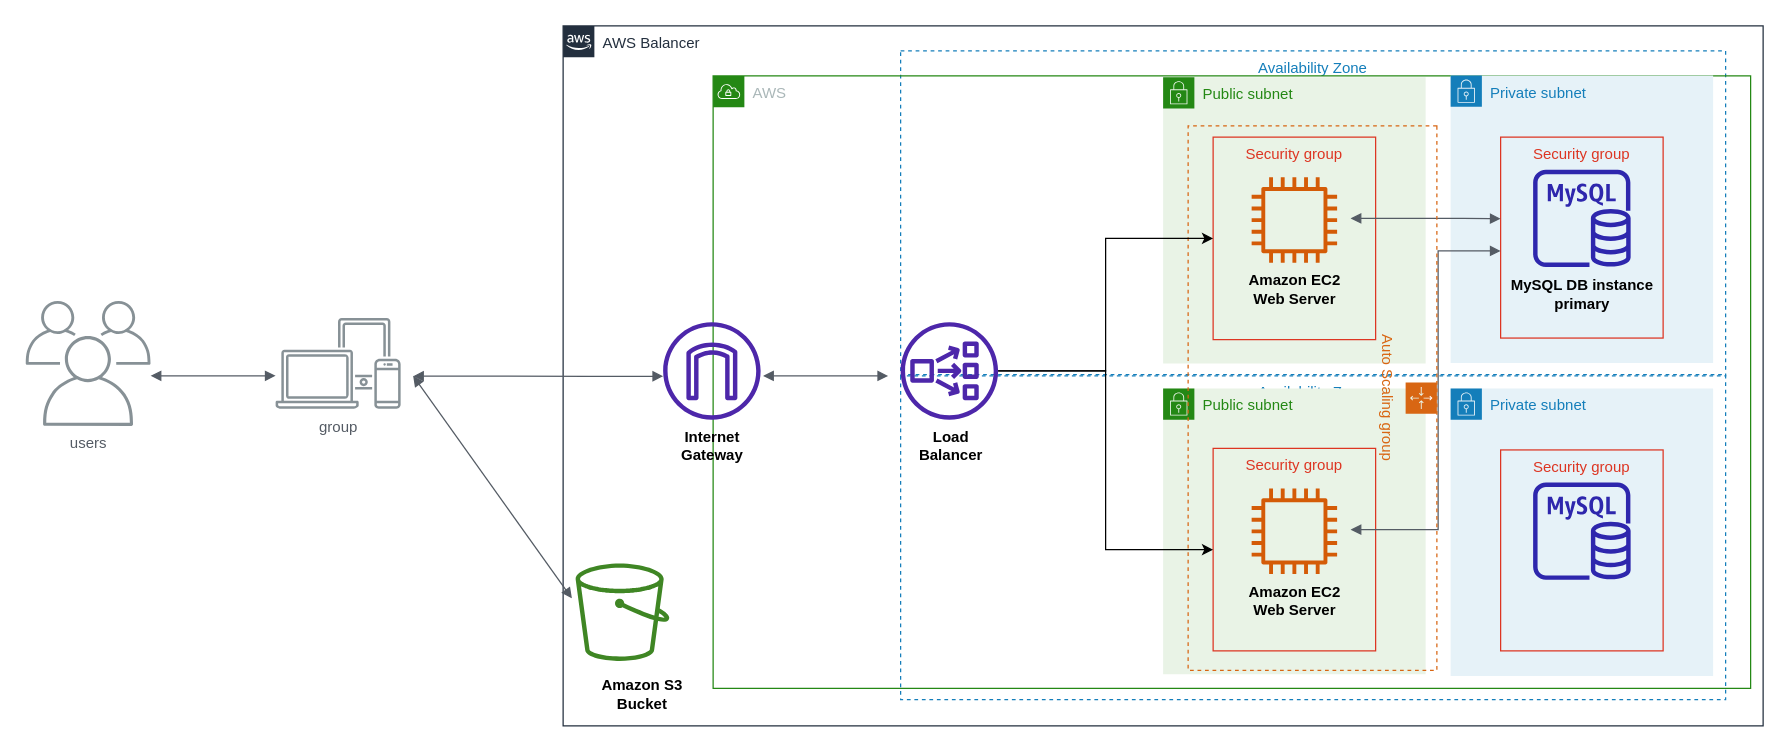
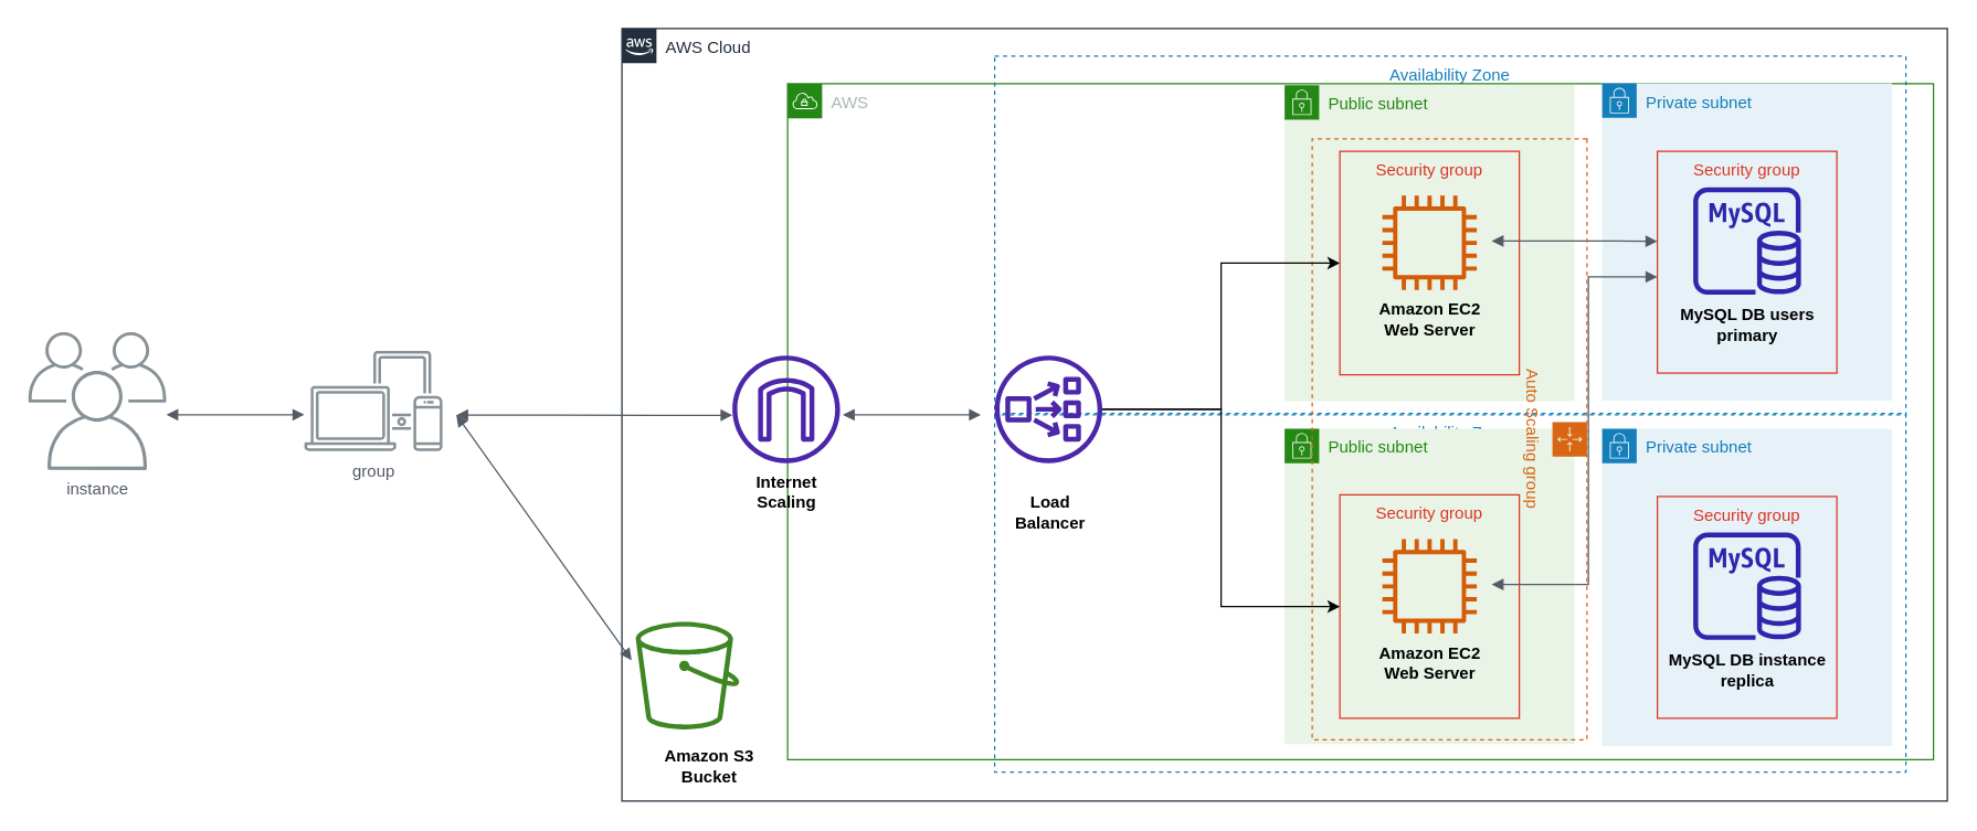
  <mxCell id="0" />
  <mxCell id="1" parent="0" />
- <mxCell id="2" value="AWS Balancer" style="points=[[0,0],[0.25,0],[0.5,0],[0.75,0],[1,0],[1,0.25],[1,0.5],[1,0.75],[1,1],[0.75,1],[0.5,1],[0.25,1],[0,1],[0,0.75],[0,0.5],[0,0.25]];outlineConnect=0;gradientColor=none;html=1;whiteSpace=wrap;fontSize=12;fontStyle=0;container=1;pointerEvents=0;collapsible=0;recursiveResize=0;shape=mxgraph.aws4.group;grIcon=mxgraph.aws4.group_aws_cloud_alt;strokeColor=#232F3E;fillColor=none;verticalAlign=top;align=left;spacingLeft=30;fontColor=#232F3E;dashed=0;" vertex="1" parent="1"><mxGeometry x="450" y="20" width="960" height="560" as="geometry" /></mxCell>
+ <mxCell id="2" value="AWS Cloud" style="points=[[0,0],[0.25,0],[0.5,0],[0.75,0],[1,0],[1,0.25],[1,0.5],[1,0.75],[1,1],[0.75,1],[0.5,1],[0.25,1],[0,1],[0,0.75],[0,0.5],[0,0.25]];outlineConnect=0;gradientColor=none;html=1;whiteSpace=wrap;fontSize=12;fontStyle=0;container=1;pointerEvents=0;collapsible=0;recursiveResize=0;shape=mxgraph.aws4.group;grIcon=mxgraph.aws4.group_aws_cloud_alt;strokeColor=#232F3E;fillColor=none;verticalAlign=top;align=left;spacingLeft=30;fontColor=#232F3E;dashed=0;" vertex="1" parent="1"><mxGeometry x="450" y="20" width="960" height="560" as="geometry" /></mxCell>
  <mxCell id="3" value="Availability Zone" style="fillColor=none;strokeColor=#147EBA;dashed=1;verticalAlign=top;fontStyle=0;fontColor=#147EBA;" vertex="1" parent="2"><mxGeometry x="270" y="20" width="660" height="260" as="geometry" /></mxCell>
  <mxCell id="4" value="Availability Zone" style="fillColor=none;strokeColor=#147EBA;dashed=1;verticalAlign=top;fontStyle=0;fontColor=#147EBA;" vertex="1" parent="2"><mxGeometry x="270" y="279" width="660" height="260" as="geometry" /></mxCell>
  <mxCell id="5" value="" style="sketch=0;outlineConnect=0;fontColor=#232F3E;gradientColor=none;fillColor=#3F8624;strokeColor=none;dashed=0;verticalLabelPosition=bottom;verticalAlign=top;align=center;html=1;fontSize=12;fontStyle=0;aspect=fixed;pointerEvents=1;shape=mxgraph.aws4.bucket;" vertex="1" parent="2"><mxGeometry x="10" y="430" width="75" height="78" as="geometry" /></mxCell>
  <mxCell id="6" value="&lt;b&gt;Amazon S3 &lt;br&gt;Bucket&lt;/b&gt;" style="text;html=1;resizable=0;autosize=1;align=center;verticalAlign=middle;points=[];fillColor=none;strokeColor=none;rounded=0;" vertex="1" parent="2"><mxGeometry x="22.5" y="520" width="80" height="30" as="geometry" /></mxCell>
- <mxCell id="7" value="users" style="sketch=0;outlineConnect=0;gradientColor=none;fontColor=#545B64;strokeColor=none;fillColor=#879196;dashed=0;verticalLabelPosition=bottom;verticalAlign=top;align=center;html=1;fontSize=12;fontStyle=0;aspect=fixed;shape=mxgraph.aws4.illustration_users;pointerEvents=1" vertex="1" parent="1"><mxGeometry x="20" y="240" width="100" height="100" as="geometry" /></mxCell>
+ <mxCell id="7" value="instance" style="sketch=0;outlineConnect=0;gradientColor=none;fontColor=#545B64;strokeColor=none;fillColor=#879196;dashed=0;verticalLabelPosition=bottom;verticalAlign=top;align=center;html=1;fontSize=12;fontStyle=0;aspect=fixed;shape=mxgraph.aws4.illustration_users;pointerEvents=1" vertex="1" parent="1"><mxGeometry x="20" y="240" width="100" height="100" as="geometry" /></mxCell>
  <mxCell id="8" value="group" style="sketch=0;outlineConnect=0;gradientColor=none;fontColor=#545B64;strokeColor=none;fillColor=#879196;dashed=0;verticalLabelPosition=bottom;verticalAlign=top;align=center;html=1;fontSize=12;fontStyle=0;aspect=fixed;shape=mxgraph.aws4.illustration_devices;pointerEvents=1" vertex="1" parent="1"><mxGeometry x="220" y="253.5" width="100" height="73" as="geometry" /></mxCell>
  <mxCell id="9" value="AWS" style="points=[[0,0],[0.25,0],[0.5,0],[0.75,0],[1,0],[1,0.25],[1,0.5],[1,0.75],[1,1],[0.75,1],[0.5,1],[0.25,1],[0,1],[0,0.75],[0,0.5],[0,0.25]];outlineConnect=0;gradientColor=none;html=1;whiteSpace=wrap;fontSize=12;fontStyle=0;container=1;pointerEvents=0;collapsible=0;recursiveResize=0;shape=mxgraph.aws4.group;grIcon=mxgraph.aws4.group_vpc;strokeColor=#248814;fillColor=none;verticalAlign=top;align=left;spacingLeft=30;fontColor=#AAB7B8;dashed=0;" vertex="1" parent="1"><mxGeometry x="570" y="60" width="830" height="490" as="geometry" /></mxCell>
  <mxCell id="10" value="Private subnet" style="points=[[0,0],[0.25,0],[0.5,0],[0.75,0],[1,0],[1,0.25],[1,0.5],[1,0.75],[1,1],[0.75,1],[0.5,1],[0.25,1],[0,1],[0,0.75],[0,0.5],[0,0.25]];outlineConnect=0;gradientColor=none;html=1;whiteSpace=wrap;fontSize=12;fontStyle=0;container=1;pointerEvents=0;collapsible=0;recursiveResize=0;shape=mxgraph.aws4.group;grIcon=mxgraph.aws4.group_security_group;grStroke=0;strokeColor=#147EBA;fillColor=#E6F2F8;verticalAlign=top;align=left;spacingLeft=30;fontColor=#147EBA;dashed=0;" vertex="1" parent="9"><mxGeometry x="590" y="-0.25" width="210" height="230" as="geometry" /></mxCell>
  <mxCell id="11" value="" style="sketch=0;outlineConnect=0;fontColor=#232F3E;gradientColor=none;fillColor=#2E27AD;strokeColor=none;dashed=0;verticalLabelPosition=bottom;verticalAlign=top;align=center;html=1;fontSize=12;fontStyle=0;aspect=fixed;pointerEvents=1;shape=mxgraph.aws4.rds_mysql_instance;" vertex="1" parent="10"><mxGeometry x="66" y="75.25" width="78" height="78" as="geometry" /></mxCell>
  <mxCell id="12" value="Security group" style="fillColor=none;strokeColor=#DD3522;verticalAlign=top;fontStyle=0;fontColor=#DD3522;" vertex="1" parent="10"><mxGeometry x="40" y="49.25" width="130" height="160.75" as="geometry" /></mxCell>
- <mxCell id="13" value="&lt;b&gt;MySQL DB instance&lt;br&gt;primary&lt;br&gt;&lt;/b&gt;" style="text;html=1;resizable=0;autosize=1;align=center;verticalAlign=middle;points=[];fillColor=none;strokeColor=none;rounded=0;" vertex="1" parent="10"><mxGeometry x="40" y="160" width="130" height="30" as="geometry" /></mxCell>
+ <mxCell id="13" value="&lt;b&gt;MySQL DB users&lt;br&gt;primary&lt;br&gt;&lt;/b&gt;" style="text;html=1;resizable=0;autosize=1;align=center;verticalAlign=middle;points=[];fillColor=none;strokeColor=none;rounded=0;" vertex="1" parent="10"><mxGeometry x="40" y="160" width="130" height="30" as="geometry" /></mxCell>
  <mxCell id="14" value="Public subnet" style="points=[[0,0],[0.25,0],[0.5,0],[0.75,0],[1,0],[1,0.25],[1,0.5],[1,0.75],[1,1],[0.75,1],[0.5,1],[0.25,1],[0,1],[0,0.75],[0,0.5],[0,0.25]];outlineConnect=0;gradientColor=none;html=1;whiteSpace=wrap;fontSize=12;fontStyle=0;container=1;pointerEvents=0;collapsible=0;recursiveResize=0;shape=mxgraph.aws4.group;grIcon=mxgraph.aws4.group_security_group;grStroke=0;strokeColor=#248814;fillColor=#E9F3E6;verticalAlign=top;align=left;spacingLeft=30;fontColor=#248814;dashed=0;" vertex="1" parent="9"><mxGeometry x="360" y="250" width="210" height="228.75" as="geometry" /></mxCell>
  <mxCell id="15" value="Security group" style="fillColor=none;strokeColor=#DD3522;verticalAlign=top;fontStyle=0;fontColor=#DD3522;" vertex="1" parent="14"><mxGeometry x="40" y="48" width="130" height="162" as="geometry" /></mxCell>
  <mxCell id="16" value="" style="sketch=0;outlineConnect=0;fontColor=#232F3E;gradientColor=none;fillColor=#D45B07;strokeColor=none;dashed=0;verticalLabelPosition=bottom;verticalAlign=top;align=center;html=1;fontSize=12;fontStyle=0;aspect=fixed;pointerEvents=1;shape=mxgraph.aws4.instance2;" vertex="1" parent="14"><mxGeometry x="70.81" y="80.19" width="68.38" height="68.38" as="geometry" /></mxCell>
  <mxCell id="17" value="&lt;b&gt;Amazon EC2&lt;br&gt;&lt;/b&gt;&lt;b&gt;Web Server&lt;/b&gt;&lt;b&gt;&lt;br&gt;&lt;/b&gt;" style="text;html=1;resizable=0;autosize=1;align=center;verticalAlign=middle;points=[];fillColor=none;strokeColor=none;rounded=0;" vertex="1" parent="14"><mxGeometry x="60" y="155" width="90" height="30" as="geometry" /></mxCell>
  <mxCell id="18" value="" style="edgeStyle=orthogonalEdgeStyle;html=1;endArrow=block;elbow=vertical;startArrow=block;startFill=1;endFill=1;strokeColor=#545B64;rounded=0;" edge="1" parent="14"><mxGeometry width="100" relative="1" as="geometry"><mxPoint x="150" y="113" as="sourcePoint" /><mxPoint x="270" y="-110" as="targetPoint" /><Array as="points"><mxPoint x="220" y="113" /><mxPoint x="220" y="-110" /></Array></mxGeometry></mxCell>
  <mxCell id="19" value="Private subnet" style="points=[[0,0],[0.25,0],[0.5,0],[0.75,0],[1,0],[1,0.25],[1,0.5],[1,0.75],[1,1],[0.75,1],[0.5,1],[0.25,1],[0,1],[0,0.75],[0,0.5],[0,0.25]];outlineConnect=0;gradientColor=none;html=1;whiteSpace=wrap;fontSize=12;fontStyle=0;container=1;pointerEvents=0;collapsible=0;recursiveResize=0;shape=mxgraph.aws4.group;grIcon=mxgraph.aws4.group_security_group;grStroke=0;strokeColor=#147EBA;fillColor=#E6F2F8;verticalAlign=top;align=left;spacingLeft=30;fontColor=#147EBA;dashed=0;" vertex="1" parent="9"><mxGeometry x="590" y="250" width="210" height="230" as="geometry" /></mxCell>
  <mxCell id="20" value="" style="sketch=0;outlineConnect=0;fontColor=#232F3E;gradientColor=none;fillColor=#2E27AD;strokeColor=none;dashed=0;verticalLabelPosition=bottom;verticalAlign=top;align=center;html=1;fontSize=12;fontStyle=0;aspect=fixed;pointerEvents=1;shape=mxgraph.aws4.rds_mysql_instance;" vertex="1" parent="19"><mxGeometry x="66" y="75.25" width="78" height="78" as="geometry" /></mxCell>
  <mxCell id="21" value="Security group" style="fillColor=none;strokeColor=#DD3522;verticalAlign=top;fontStyle=0;fontColor=#DD3522;" vertex="1" parent="19"><mxGeometry x="40" y="49.25" width="130" height="160.75" as="geometry" /></mxCell>
+ <mxCell id="22" value="&lt;b&gt;MySQL DB instance&lt;br&gt;replica&lt;br&gt;&lt;/b&gt;" style="text;html=1;resizable=0;autosize=1;align=center;verticalAlign=middle;points=[];fillColor=none;strokeColor=none;rounded=0;" vertex="1" parent="19"><mxGeometry x="40" y="160" width="130" height="30" as="geometry" /></mxCell>
  <mxCell id="23" value="" style="sketch=0;outlineConnect=0;fontColor=#232F3E;gradientColor=none;fillColor=#4D27AA;strokeColor=none;dashed=0;verticalLabelPosition=bottom;verticalAlign=top;align=center;html=1;fontSize=12;fontStyle=0;aspect=fixed;pointerEvents=1;shape=mxgraph.aws4.internet_gateway;" vertex="1" parent="9"><mxGeometry x="-40" y="197" width="78" height="78" as="geometry" /></mxCell>
- <mxCell id="24" value="&lt;b&gt;Internet &lt;br&gt;Gateway&lt;/b&gt;" style="text;html=1;resizable=0;autosize=1;align=center;verticalAlign=middle;points=[];fillColor=none;strokeColor=none;rounded=0;" vertex="1" parent="9"><mxGeometry x="-31" y="281" width="60" height="30" as="geometry" /></mxCell>
- <mxCell id="25" value="&lt;b&gt;Load &lt;br&gt;Balancer&lt;/b&gt;" style="text;html=1;resizable=0;autosize=1;align=center;verticalAlign=middle;points=[];fillColor=none;strokeColor=none;rounded=0;" vertex="1" parent="9"><mxGeometry x="155" y="281" width="70" height="30" as="geometry" /></mxCell>
+ <mxCell id="24" value="&lt;b&gt;Internet &lt;br&gt;Scaling&lt;/b&gt;" style="text;html=1;resizable=0;autosize=1;align=center;verticalAlign=middle;points=[];fillColor=none;strokeColor=none;rounded=0;" vertex="1" parent="9"><mxGeometry x="-31" y="281" width="60" height="30" as="geometry" /></mxCell>
+ <mxCell id="25" value="&lt;b&gt;Load &lt;br&gt;Balancer&lt;/b&gt;" style="text;html=1;resizable=0;autosize=1;align=center;verticalAlign=middle;points=[];fillColor=none;strokeColor=none;rounded=0;" vertex="1" parent="9"><mxGeometry x="155" y="296" width="70" height="30" as="geometry" /></mxCell>
  <mxCell id="26" value="Public subnet" style="points=[[0,0],[0.25,0],[0.5,0],[0.75,0],[1,0],[1,0.25],[1,0.5],[1,0.75],[1,1],[0.75,1],[0.5,1],[0.25,1],[0,1],[0,0.75],[0,0.5],[0,0.25]];outlineConnect=0;gradientColor=none;html=1;whiteSpace=wrap;fontSize=12;fontStyle=0;container=1;pointerEvents=0;collapsible=0;recursiveResize=0;shape=mxgraph.aws4.group;grIcon=mxgraph.aws4.group_security_group;grStroke=0;strokeColor=#248814;fillColor=#E9F3E6;verticalAlign=top;align=left;spacingLeft=30;fontColor=#248814;dashed=0;" vertex="1" parent="9"><mxGeometry x="360" y="1" width="210" height="229" as="geometry" /></mxCell>
  <mxCell id="27" value="Security group" style="fillColor=none;strokeColor=#DD3522;verticalAlign=top;fontStyle=0;fontColor=#DD3522;" vertex="1" parent="26"><mxGeometry x="40" y="48" width="130" height="162" as="geometry" /></mxCell>
  <mxCell id="28" value="" style="edgeStyle=orthogonalEdgeStyle;html=1;endArrow=block;elbow=vertical;startArrow=block;startFill=1;endFill=1;strokeColor=#545B64;rounded=0;" edge="1" parent="26"><mxGeometry width="100" relative="1" as="geometry"><mxPoint x="150" y="113" as="sourcePoint" /><mxPoint x="270" y="113.25" as="targetPoint" /><Array as="points"><mxPoint x="240" y="113" /><mxPoint x="240" y="113" /></Array></mxGeometry></mxCell>
  <mxCell id="29" value="" style="sketch=0;outlineConnect=0;fontColor=#232F3E;gradientColor=none;fillColor=#D45B07;strokeColor=none;dashed=0;verticalLabelPosition=bottom;verticalAlign=top;align=center;html=1;fontSize=12;fontStyle=0;aspect=fixed;pointerEvents=1;shape=mxgraph.aws4.instance2;" vertex="1" parent="26"><mxGeometry x="70.81" y="80.19" width="68.38" height="68.38" as="geometry" /></mxCell>
  <mxCell id="30" value="&lt;b&gt;Amazon EC2&lt;br&gt;Web Server&lt;br&gt;&lt;/b&gt;" style="text;html=1;resizable=0;autosize=1;align=center;verticalAlign=middle;points=[];fillColor=none;strokeColor=none;rounded=0;" vertex="1" parent="26"><mxGeometry x="60" y="155" width="90" height="30" as="geometry" /></mxCell>
  <mxCell id="31" value="Auto Scaling group" style="points=[[0,0],[0.25,0],[0.5,0],[0.75,0],[1,0],[1,0.25],[1,0.5],[1,0.75],[1,1],[0.75,1],[0.5,1],[0.25,1],[0,1],[0,0.75],[0,0.5],[0,0.25]];outlineConnect=0;gradientColor=none;html=1;whiteSpace=wrap;fontSize=12;fontStyle=0;container=1;pointerEvents=0;collapsible=0;recursiveResize=0;shape=mxgraph.aws4.groupCenter;grIcon=mxgraph.aws4.group_auto_scaling_group;grStroke=1;strokeColor=#D86613;fillColor=none;verticalAlign=top;align=center;fontColor=#D86613;dashed=1;spacingTop=25;rotation=90;" vertex="1" parent="26"><mxGeometry x="-98.25" y="157.25" width="435.5" height="199" as="geometry" /></mxCell>
  <mxCell id="32" value="" style="sketch=0;outlineConnect=0;fontColor=#232F3E;gradientColor=none;fillColor=#4D27AA;strokeColor=none;dashed=0;verticalLabelPosition=bottom;verticalAlign=top;align=center;html=1;fontSize=12;fontStyle=0;aspect=fixed;pointerEvents=1;shape=mxgraph.aws4.network_load_balancer;" vertex="1" parent="9"><mxGeometry x="150" y="197" width="78" height="78" as="geometry" /></mxCell>
  <mxCell id="33" style="edgeStyle=orthogonalEdgeStyle;rounded=0;orthogonalLoop=1;jettySize=auto;html=1;entryX=0;entryY=0.5;entryDx=0;entryDy=0;" edge="1" parent="9" source="32" target="27"><mxGeometry relative="1" as="geometry" /></mxCell>
  <mxCell id="34" style="edgeStyle=orthogonalEdgeStyle;rounded=0;orthogonalLoop=1;jettySize=auto;html=1;entryX=0;entryY=0.5;entryDx=0;entryDy=0;" edge="1" parent="9" source="32" target="15"><mxGeometry relative="1" as="geometry" /></mxCell>
  <mxCell id="35" value="" style="edgeStyle=orthogonalEdgeStyle;html=1;endArrow=block;elbow=vertical;startArrow=block;startFill=1;endFill=1;strokeColor=#545B64;rounded=0;" edge="1" parent="9"><mxGeometry width="100" relative="1" as="geometry"><mxPoint x="40" y="240" as="sourcePoint" /><mxPoint x="140" y="240" as="targetPoint" /></mxGeometry></mxCell>
  <mxCell id="36" value="" style="edgeStyle=orthogonalEdgeStyle;html=1;endArrow=block;elbow=vertical;startArrow=block;startFill=1;endFill=1;strokeColor=#545B64;rounded=0;" edge="1" parent="1"><mxGeometry width="100" relative="1" as="geometry"><mxPoint x="120" y="299.92" as="sourcePoint" /><mxPoint x="220" y="299.92" as="targetPoint" /></mxGeometry></mxCell>
  <mxCell id="37" value="" style="edgeStyle=orthogonalEdgeStyle;html=1;endArrow=block;elbow=vertical;startArrow=block;startFill=1;endFill=1;strokeColor=#545B64;rounded=0;" edge="1" parent="1" target="23"><mxGeometry width="100" relative="1" as="geometry"><mxPoint x="330" y="300.25" as="sourcePoint" /><mxPoint x="440" y="300.25" as="targetPoint" /><Array as="points"><mxPoint x="470" y="300" /><mxPoint x="470" y="300" /></Array></mxGeometry></mxCell>
  <mxCell id="38" value="" style="html=1;endArrow=block;elbow=vertical;startArrow=block;startFill=1;endFill=1;strokeColor=#545B64;rounded=0;entryX=-0.04;entryY=0.359;entryDx=0;entryDy=0;entryPerimeter=0;" edge="1" parent="1" target="5"><mxGeometry width="100" relative="1" as="geometry"><mxPoint x="330" y="300" as="sourcePoint" /><mxPoint x="250" y="440" as="targetPoint" /></mxGeometry></mxCell>
